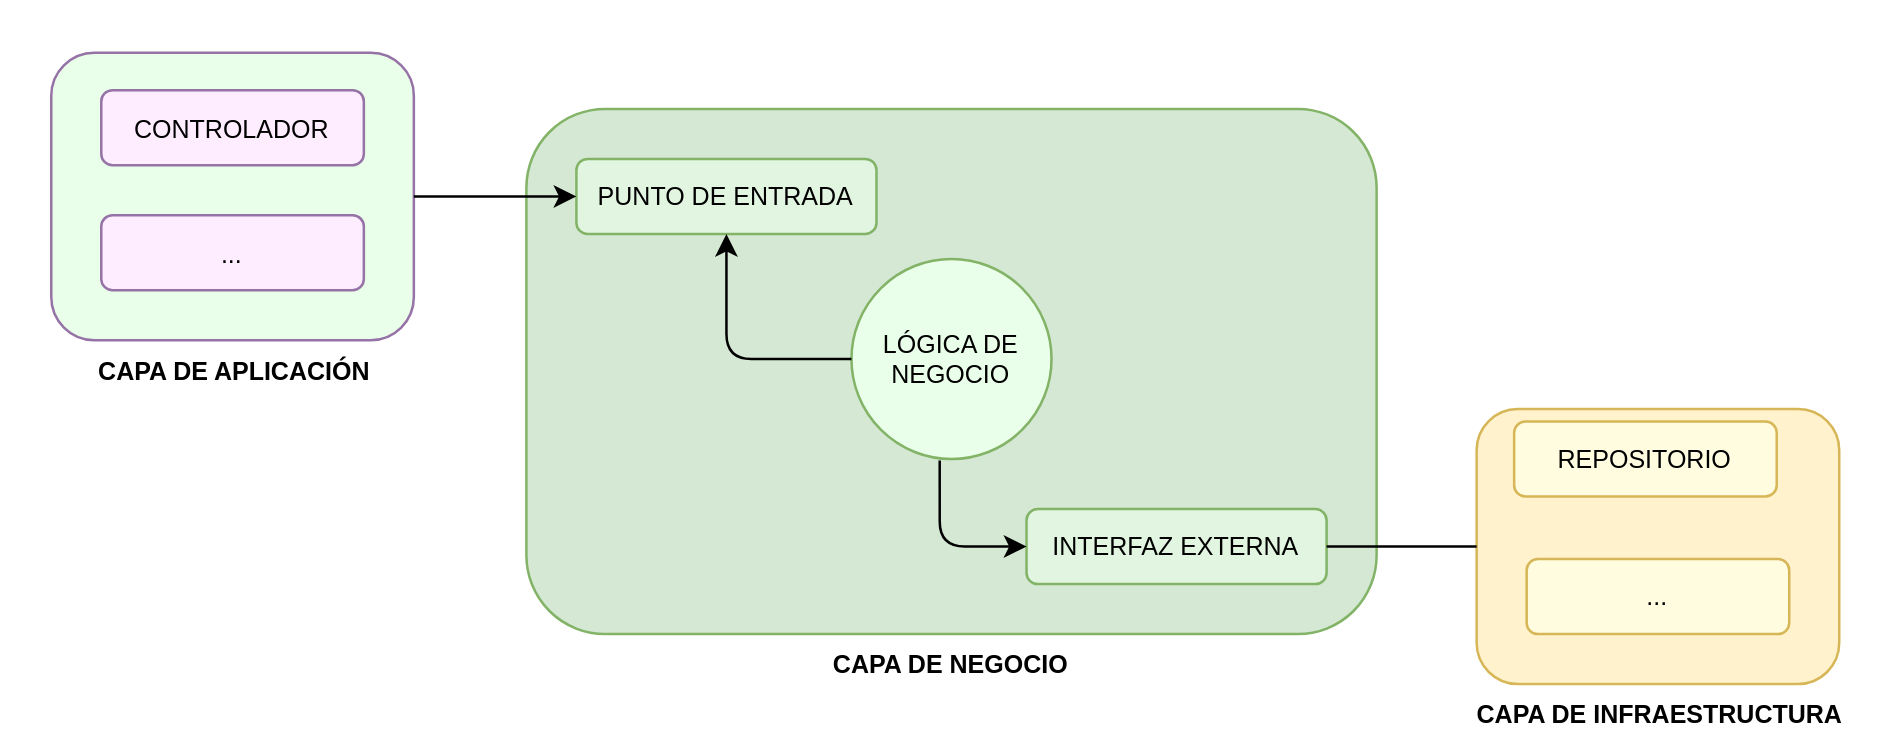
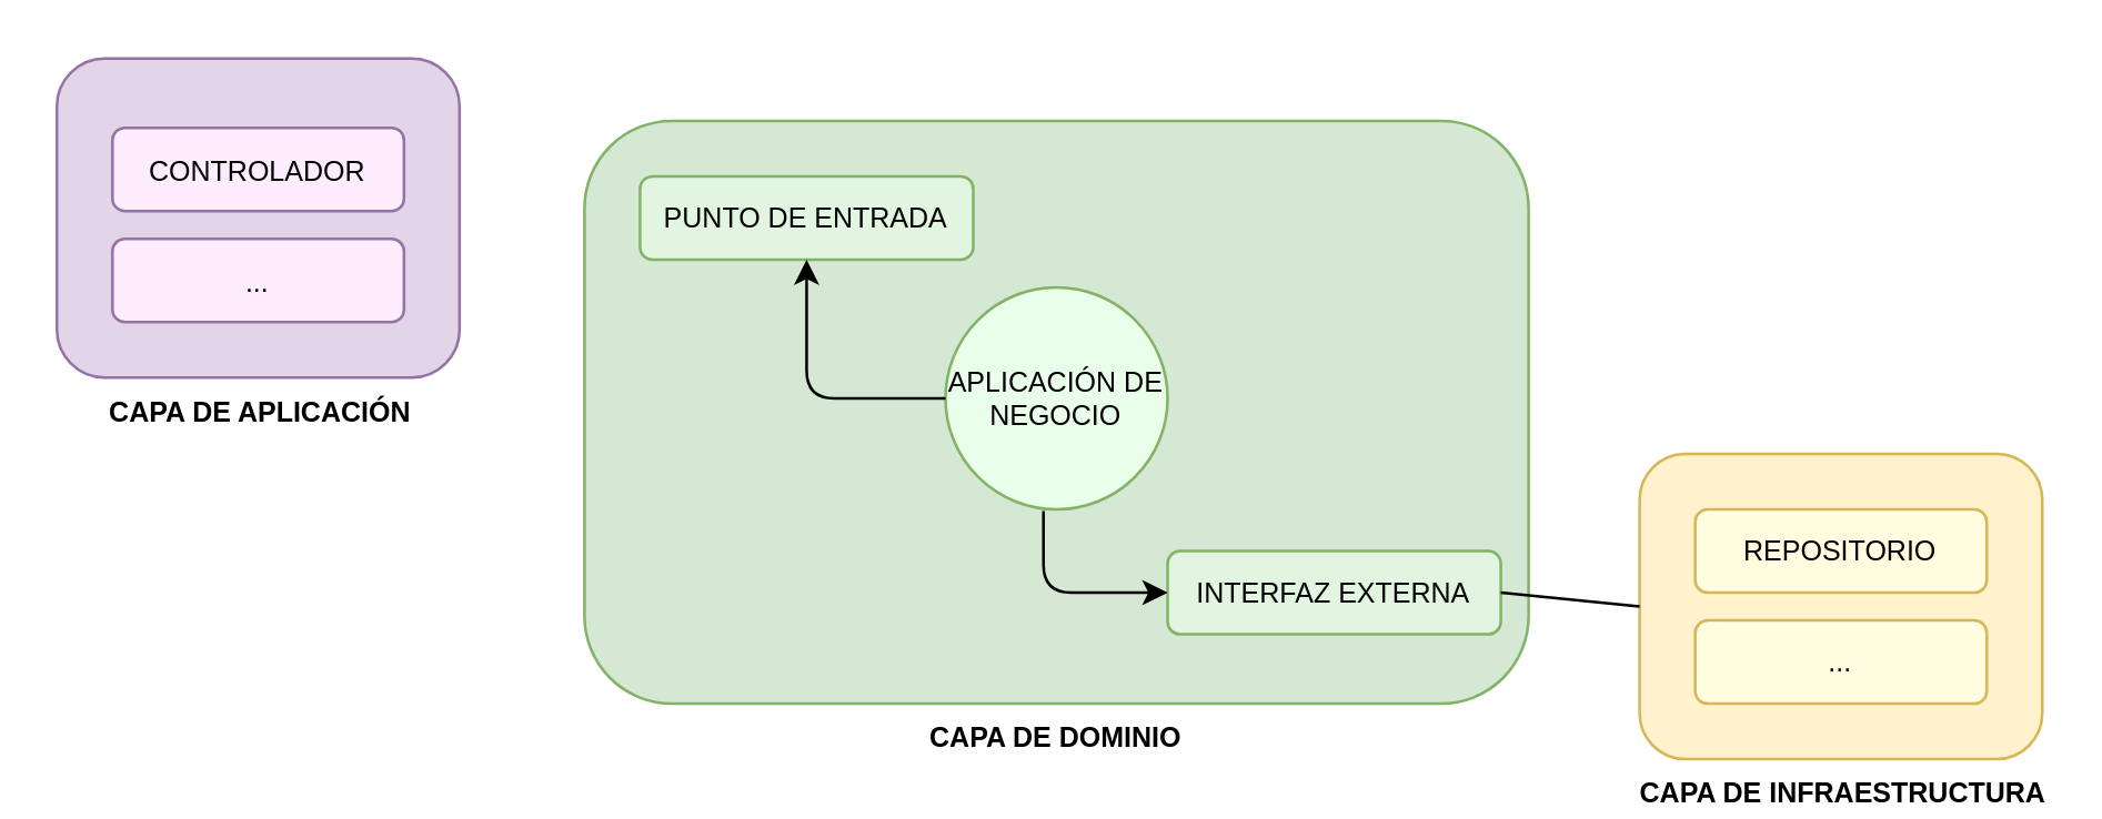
  <mxCell id="0" />
  <mxCell id="1" parent="0" />
- <mxCell id="2" value="CAPA DE APLICACIÓN" style="rounded=1;html=1;labelPosition=center;verticalLabelPosition=bottom;align=center;verticalAlign=top;fillColor=#eaffe9;strokeColor=#9673a6;horizontal=1;fontStyle=1;fontSize=10;" vertex="1" parent="1"><mxGeometry x="20" y="20.5" width="145" height="115" as="geometry" /></mxCell>
- <mxCell id="3" value="CAPA DE NEGOCIO" style="rounded=1;whiteSpace=wrap;html=1;labelPosition=center;verticalLabelPosition=bottom;align=center;verticalAlign=top;fontStyle=1;fontSize=10;fillColor=#d5e8d4;strokeColor=#82b366;" vertex="1" parent="1"><mxGeometry x="210" y="43" width="340" height="210" as="geometry" /></mxCell>
- <mxCell id="4" value="CONTROLADOR" style="rounded=1;whiteSpace=wrap;fillColor=#FEEDFF;strokeColor=#9673A6;align=center;verticalAlign=middle;html=1;labelBorderColor=none;labelBackgroundColor=none;fontSize=10;" vertex="1" parent="1"><mxGeometry x="40" y="35.5" width="105" height="30" as="geometry" /></mxCell>
- <mxCell id="5" value="LÓGICA DE NEGOCIO" style="ellipse;whiteSpace=wrap;html=1;aspect=fixed;fontSize=10;fillColor=#EAFFE9;strokeColor=#82b366;" vertex="1" parent="1"><mxGeometry x="340" y="103" width="80" height="80" as="geometry" /></mxCell>
+ <mxCell id="2" value="CAPA DE APLICACIÓN" style="rounded=1;html=1;labelPosition=center;verticalLabelPosition=bottom;align=center;verticalAlign=top;fillColor=#e1d5e7;strokeColor=#9673a6;horizontal=1;fontStyle=1;fontSize=10;" vertex="1" parent="1"><mxGeometry x="20" y="20.5" width="145" height="115" as="geometry" /></mxCell>
+ <mxCell id="3" value="CAPA DE DOMINIO" style="rounded=1;whiteSpace=wrap;html=1;labelPosition=center;verticalLabelPosition=bottom;align=center;verticalAlign=top;fontStyle=1;fontSize=10;fillColor=#d5e8d4;strokeColor=#82b366;" vertex="1" parent="1"><mxGeometry x="210" y="43" width="340" height="210" as="geometry" /></mxCell>
+ <mxCell id="4" value="CONTROLADOR" style="rounded=1;whiteSpace=wrap;fillColor=#FEEDFF;strokeColor=#9673A6;align=center;verticalAlign=middle;html=1;labelBorderColor=none;labelBackgroundColor=none;fontSize=10;" vertex="1" parent="1"><mxGeometry x="40" y="45.5" width="105" height="30" as="geometry" /></mxCell>
+ <mxCell id="5" value="APLICACIÓN DE NEGOCIO" style="ellipse;whiteSpace=wrap;html=1;aspect=fixed;fontSize=10;fillColor=#EAFFE9;strokeColor=#82b366;" vertex="1" parent="1"><mxGeometry x="340" y="103" width="80" height="80" as="geometry" /></mxCell>
  <mxCell id="6" value="PUNTO DE ENTRADA" style="rounded=1;whiteSpace=wrap;fillColor=#E1F5E0;strokeColor=#82b366;align=center;verticalAlign=middle;html=1;labelBorderColor=none;labelBackgroundColor=none;fontSize=10;" vertex="1" parent="1"><mxGeometry x="230" y="63" width="120" height="30" as="geometry" /></mxCell>
  <mxCell id="7" value="" style="endArrow=none;html=1;rounded=1;exitX=0.5;exitY=1;exitDx=0;exitDy=0;entryX=0;entryY=0.5;entryDx=0;entryDy=0;edgeStyle=orthogonalEdgeStyle;startArrow=classic;startFill=1;endFill=0;" edge="1" parent="1" source="6" target="5"><mxGeometry width="50" height="50" relative="1" as="geometry"><mxPoint x="270" y="143" as="sourcePoint" /><mxPoint x="320" y="93" as="targetPoint" /></mxGeometry></mxCell>
- <mxCell id="8" value="INTERFAZ EXTERNA" style="rounded=1;whiteSpace=wrap;fillColor=#E1F5E0;strokeColor=#82b366;align=center;verticalAlign=middle;html=1;labelBorderColor=none;labelBackgroundColor=none;fontSize=10;" vertex="1" parent="1"><mxGeometry x="410" y="203" width="120" height="30" as="geometry" /></mxCell>
+ <mxCell id="8" value="INTERFAZ EXTERNA" style="rounded=1;whiteSpace=wrap;fillColor=#E1F5E0;strokeColor=#82b366;align=center;verticalAlign=middle;html=1;labelBorderColor=none;labelBackgroundColor=none;fontSize=10;" vertex="1" parent="1"><mxGeometry x="420" y="198" width="120" height="30" as="geometry" /></mxCell>
  <mxCell id="9" value="" style="endArrow=none;html=1;rounded=1;exitX=0;exitY=0.5;exitDx=0;exitDy=0;entryX=0.441;entryY=1.007;entryDx=0;entryDy=0;edgeStyle=orthogonalEdgeStyle;startArrow=classic;startFill=1;endFill=0;entryPerimeter=0;" edge="1" parent="1" source="8" target="5"><mxGeometry width="50" height="50" relative="1" as="geometry"><mxPoint x="400" y="138" as="sourcePoint" /><mxPoint x="430" y="203" as="targetPoint" /></mxGeometry></mxCell>
  <mxCell id="10" value="CAPA DE INFRAESTRUCTURA" style="rounded=1;html=1;labelPosition=center;verticalLabelPosition=bottom;align=center;verticalAlign=top;fillColor=#fff2cc;strokeColor=#d6b656;horizontal=1;fontStyle=1;fontSize=10;" vertex="1" parent="1"><mxGeometry x="590" y="163" width="145" height="110" as="geometry" /></mxCell>
- <mxCell id="11" value="REPOSITORIO" style="rounded=1;whiteSpace=wrap;fillColor=#FFFCE0;strokeColor=#d6b656;align=center;verticalAlign=middle;html=1;labelBorderColor=none;labelBackgroundColor=none;fontSize=10;" vertex="1" parent="1"><mxGeometry x="605" y="168" width="105" height="30" as="geometry" /></mxCell>
+ <mxCell id="11" value="REPOSITORIO" style="rounded=1;whiteSpace=wrap;fillColor=#FFFCE0;strokeColor=#d6b656;align=center;verticalAlign=middle;html=1;labelBorderColor=none;labelBackgroundColor=none;fontSize=10;" vertex="1" parent="1"><mxGeometry x="610" y="183" width="105" height="30" as="geometry" /></mxCell>
  <mxCell id="12" value="..." style="rounded=1;whiteSpace=wrap;fillColor=#FFFCE0;strokeColor=#d6b656;align=center;verticalAlign=middle;html=1;labelBorderColor=none;labelBackgroundColor=none;fontSize=10;" vertex="1" parent="1"><mxGeometry x="610" y="223" width="105" height="30" as="geometry" /></mxCell>
  <mxCell id="13" value="..." style="rounded=1;whiteSpace=wrap;fillColor=#FEEDFF;strokeColor=#9673A6;align=center;verticalAlign=middle;html=1;labelBorderColor=none;labelBackgroundColor=none;fontSize=10;" vertex="1" parent="1"><mxGeometry x="40" y="85.5" width="105" height="30" as="geometry" /></mxCell>
- <mxCell id="14" value="" style="endArrow=classic;html=1;rounded=0;entryX=0;entryY=0.5;entryDx=0;entryDy=0;exitX=1;exitY=0.5;exitDx=0;exitDy=0;" edge="1" parent="1" source="2" target="6"><mxGeometry width="50" height="50" relative="1" as="geometry"><mxPoint x="165" y="93" as="sourcePoint" /><mxPoint x="215" y="43" as="targetPoint" /></mxGeometry></mxCell>
  <mxCell id="15" value="" style="endArrow=none;html=1;rounded=0;entryX=0;entryY=0.5;entryDx=0;entryDy=0;exitX=1;exitY=0.5;exitDx=0;exitDy=0;" edge="1" parent="1" source="8" target="10"><mxGeometry width="50" height="50" relative="1" as="geometry"><mxPoint x="550" y="217.66" as="sourcePoint" /><mxPoint x="615" y="217.66" as="targetPoint" /></mxGeometry></mxCell>
